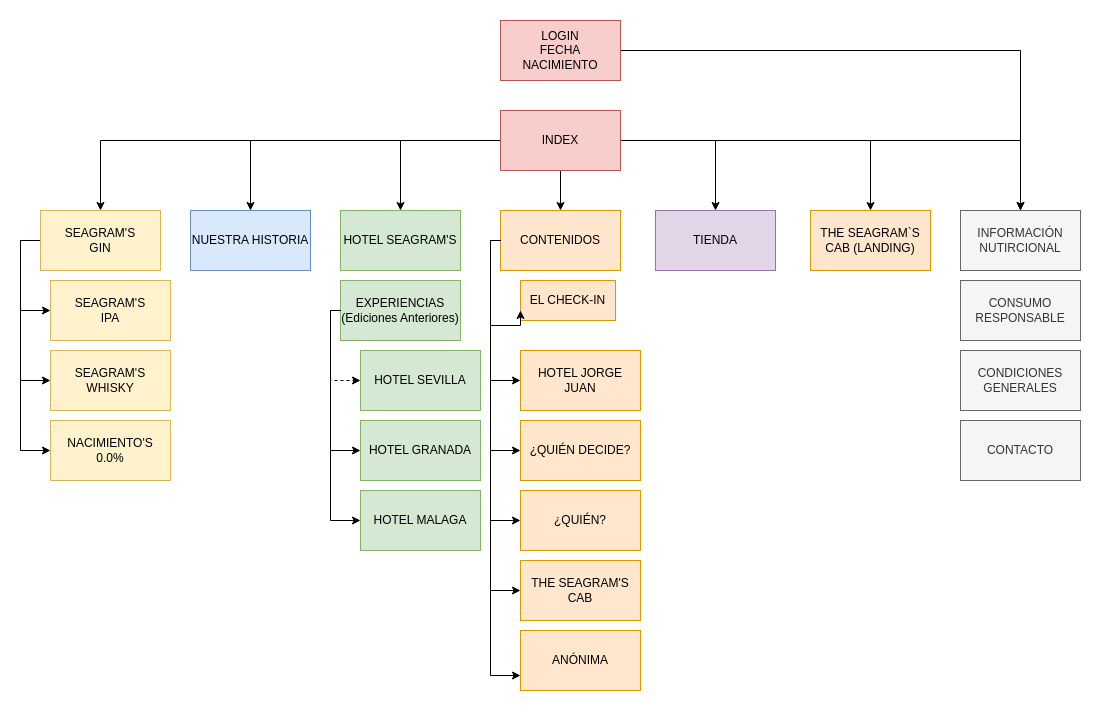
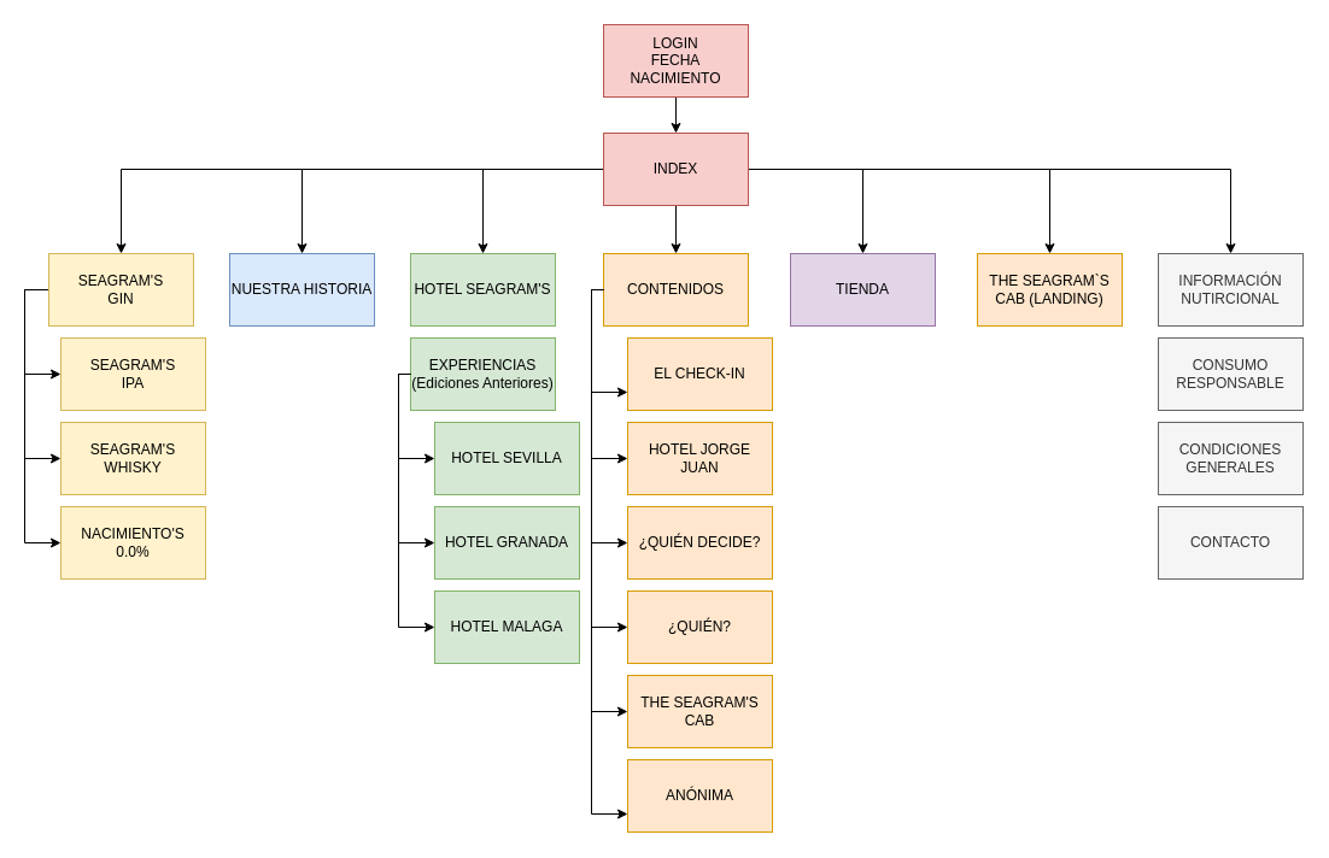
  <mxCell id="0" />
  <mxCell id="1" parent="0" />
- <mxCell id="2" style="edgeStyle=orthogonalEdgeStyle;rounded=0;orthogonalLoop=1;jettySize=auto;html=1;" parent="1" source="3" target="47" edge="1"><mxGeometry relative="1" as="geometry" /></mxCell>
+ <mxCell id="2" style="edgeStyle=orthogonalEdgeStyle;rounded=0;orthogonalLoop=1;jettySize=auto;html=1;entryX=0.5;entryY=0;entryDx=0;entryDy=0;" parent="1" source="3" target="11" edge="1"><mxGeometry relative="1" as="geometry" /></mxCell>
  <mxCell id="3" value="&lt;div&gt;LOGIN&lt;/div&gt;&lt;div&gt;FECHA NACIMIENTO&lt;br&gt;&lt;/div&gt;" style="rounded=0;html=1;fillColor=#f8cecc;strokeColor=#b85450;whiteSpace=wrap;" parent="1" vertex="1"><mxGeometry x="500" y="20" width="120" height="60" as="geometry" /></mxCell>
  <mxCell id="4" style="edgeStyle=orthogonalEdgeStyle;rounded=0;orthogonalLoop=1;jettySize=auto;html=1;entryX=0.5;entryY=0;entryDx=0;entryDy=0;" parent="1" source="11" target="34" edge="1"><mxGeometry relative="1" as="geometry" /></mxCell>
  <mxCell id="5" style="edgeStyle=orthogonalEdgeStyle;rounded=0;orthogonalLoop=1;jettySize=auto;html=1;" parent="1" source="11" target="14" edge="1"><mxGeometry relative="1" as="geometry" /></mxCell>
  <mxCell id="6" style="edgeStyle=orthogonalEdgeStyle;rounded=0;orthogonalLoop=1;jettySize=auto;html=1;" parent="1" source="11" target="47" edge="1"><mxGeometry relative="1" as="geometry" /></mxCell>
  <mxCell id="7" style="edgeStyle=orthogonalEdgeStyle;rounded=0;orthogonalLoop=1;jettySize=auto;html=1;entryX=0.5;entryY=0;entryDx=0;entryDy=0;" parent="1" source="11" target="13" edge="1"><mxGeometry relative="1" as="geometry" /></mxCell>
  <mxCell id="8" style="edgeStyle=orthogonalEdgeStyle;rounded=0;orthogonalLoop=1;jettySize=auto;html=1;" parent="1" source="11" target="24" edge="1"><mxGeometry relative="1" as="geometry" /></mxCell>
  <mxCell id="9" style="edgeStyle=orthogonalEdgeStyle;rounded=0;orthogonalLoop=1;jettySize=auto;html=1;" parent="1" source="11" target="12" edge="1"><mxGeometry relative="1" as="geometry" /></mxCell>
  <mxCell id="10" style="edgeStyle=orthogonalEdgeStyle;rounded=0;orthogonalLoop=1;jettySize=auto;html=1;" parent="1" source="11" target="19" edge="1"><mxGeometry relative="1" as="geometry" /></mxCell>
  <mxCell id="11" value="&lt;div&gt;INDEX&lt;/div&gt;" style="rounded=0;html=1;fillColor=#f8cecc;strokeColor=#b85450;whiteSpace=wrap;" parent="1" vertex="1"><mxGeometry x="500" y="110" width="120" height="60" as="geometry" /></mxCell>
  <mxCell id="12" value="NUESTRA HISTORIA" style="rounded=0;html=1;fillColor=#dae8fc;strokeColor=#6c8ebf;whiteSpace=wrap;" parent="1" vertex="1"><mxGeometry x="190" y="210" width="120" height="60" as="geometry" /></mxCell>
  <mxCell id="13" value="&lt;div&gt;TIENDA&lt;br&gt;&lt;/div&gt;" style="rounded=0;html=1;fillColor=#e1d5e7;strokeColor=#9673a6;whiteSpace=wrap;" parent="1" vertex="1"><mxGeometry x="655" y="210" width="120" height="60" as="geometry" /></mxCell>
  <mxCell id="14" value="THE SEAGRAM`S CAB (LANDING)" style="rounded=0;html=1;fillColor=#ffe6cc;strokeColor=#d79b00;whiteSpace=wrap;" parent="1" vertex="1"><mxGeometry x="810" y="210" width="120" height="60" as="geometry" /></mxCell>
  <mxCell id="15" value="" style="group;whiteSpace=wrap;" parent="1" vertex="1" connectable="0"><mxGeometry x="20" y="210" width="150" height="270" as="geometry" /></mxCell>
  <mxCell id="16" style="edgeStyle=orthogonalEdgeStyle;rounded=0;orthogonalLoop=1;jettySize=auto;html=1;entryX=0;entryY=0.5;entryDx=0;entryDy=0;" parent="15" edge="1"><mxGeometry relative="1" as="geometry"><mxPoint x="10" y="30" as="sourcePoint" /><mxPoint x="30.0" y="100" as="targetPoint" /><Array as="points"><mxPoint y="30" /><mxPoint y="100" /></Array></mxGeometry></mxCell>
  <mxCell id="17" style="edgeStyle=orthogonalEdgeStyle;rounded=0;orthogonalLoop=1;jettySize=auto;html=1;entryX=0;entryY=0.5;entryDx=0;entryDy=0;" parent="15" edge="1"><mxGeometry relative="1" as="geometry"><mxPoint x="10" y="30" as="sourcePoint" /><mxPoint x="30.0" y="170" as="targetPoint" /><Array as="points"><mxPoint y="30" /><mxPoint y="170" /></Array></mxGeometry></mxCell>
  <mxCell id="18" style="edgeStyle=orthogonalEdgeStyle;rounded=0;orthogonalLoop=1;jettySize=auto;html=1;entryX=0;entryY=0.5;entryDx=0;entryDy=0;exitX=0;exitY=0.5;exitDx=0;exitDy=0;" parent="15" source="19" edge="1"><mxGeometry relative="1" as="geometry"><mxPoint x="10" y="30" as="sourcePoint" /><mxPoint x="30.0" y="240" as="targetPoint" /><Array as="points"><mxPoint y="30" /><mxPoint y="240" /></Array></mxGeometry></mxCell>
  <mxCell id="19" value="&lt;div&gt;SEAGRAM'S &lt;br&gt;&lt;/div&gt;&lt;div&gt;GIN&lt;br&gt;&lt;/div&gt;" style="rounded=0;html=1;container=0;fillColor=#fff2cc;strokeColor=#d6b656;whiteSpace=wrap;" parent="15" vertex="1"><mxGeometry x="20.0" width="120" height="60" as="geometry"><mxRectangle x="20.0" width="110" height="40" as="alternateBounds" /></mxGeometry></mxCell>
  <mxCell id="20" value="&lt;div&gt;SEAGRAM'S &lt;br&gt;&lt;/div&gt;&lt;div&gt;IPA&lt;br&gt;&lt;/div&gt;" style="rounded=0;html=1;fillColor=#fff2cc;strokeColor=#d6b656;container=0;whiteSpace=wrap;" parent="15" vertex="1"><mxGeometry x="30.0" y="70" width="120" height="60" as="geometry" /></mxCell>
  <mxCell id="21" value="&lt;div&gt;SEAGRAM'S &lt;br&gt;&lt;/div&gt;&lt;div&gt;WHISKY&lt;br&gt;&lt;/div&gt;" style="rounded=0;html=1;fillColor=#fff2cc;strokeColor=#d6b656;container=0;whiteSpace=wrap;" parent="15" vertex="1"><mxGeometry x="30.0" y="140" width="120" height="60" as="geometry" /></mxCell>
  <mxCell id="22" value="&lt;div&gt;NACIMIENTO'S &lt;br&gt;&lt;/div&gt;&lt;div&gt;0.0%&lt;br&gt;&lt;/div&gt;" style="rounded=0;html=1;fillColor=#fff2cc;strokeColor=#d6b656;container=0;whiteSpace=wrap;" parent="15" vertex="1"><mxGeometry x="30.0" y="210" width="120" height="60" as="geometry" /></mxCell>
  <mxCell id="23" value="" style="group;whiteSpace=wrap;" parent="1" vertex="1" connectable="0"><mxGeometry x="330" y="210" width="150" height="340" as="geometry" /></mxCell>
  <mxCell id="24" value="&lt;div&gt;HOTEL SEAGRAM'S&lt;/div&gt;" style="rounded=0;html=1;fillColor=#d5e8d4;strokeColor=#82b366;container=0;whiteSpace=wrap;" parent="23" vertex="1"><mxGeometry x="10" width="120" height="60" as="geometry" /></mxCell>
  <mxCell id="25" value="&lt;div&gt;EXPERIENCIAS&lt;/div&gt;&lt;div&gt;(Ediciones Anteriores)&lt;br&gt;&lt;/div&gt;" style="rounded=0;html=1;fillColor=#d5e8d4;strokeColor=#82b366;container=0;whiteSpace=wrap;" parent="23" vertex="1"><mxGeometry x="10" y="70" width="120" height="60" as="geometry" /></mxCell>
  <mxCell id="26" value="HOTEL MALAGA" style="rounded=0;html=1;fillColor=#d5e8d4;strokeColor=#82b366;container=0;whiteSpace=wrap;" parent="23" vertex="1"><mxGeometry x="30" y="280" width="120" height="60" as="geometry" /></mxCell>
  <mxCell id="27" style="edgeStyle=orthogonalEdgeStyle;rounded=0;orthogonalLoop=1;jettySize=auto;html=1;entryX=0;entryY=0.5;entryDx=0;entryDy=0;" parent="23" source="25" target="26" edge="1"><mxGeometry relative="1" as="geometry"><Array as="points"><mxPoint y="100" /><mxPoint y="310" /></Array></mxGeometry></mxCell>
  <mxCell id="28" value="HOTEL SEVILLA" style="rounded=0;html=1;fillColor=#d5e8d4;strokeColor=#82b366;container=0;whiteSpace=wrap;" parent="23" vertex="1"><mxGeometry x="30" y="140" width="120" height="60" as="geometry" /></mxCell>
- <mxCell id="29" style="edgeStyle=orthogonalEdgeStyle;rounded=0;orthogonalLoop=1;jettySize=auto;html=1;entryX=0;entryY=0.5;entryDx=0;entryDy=0;dashed=1;" parent="23" source="25" target="28" edge="1"><mxGeometry relative="1" as="geometry"><Array as="points"><mxPoint y="100" /><mxPoint y="170" /></Array></mxGeometry></mxCell>
+ <mxCell id="29" style="edgeStyle=orthogonalEdgeStyle;rounded=0;orthogonalLoop=1;jettySize=auto;html=1;entryX=0;entryY=0.5;entryDx=0;entryDy=0;" parent="23" source="25" target="28" edge="1"><mxGeometry relative="1" as="geometry"><Array as="points"><mxPoint y="100" /><mxPoint y="170" /></Array></mxGeometry></mxCell>
  <mxCell id="30" value="HOTEL GRANADA" style="rounded=0;html=1;fillColor=#d5e8d4;strokeColor=#82b366;container=0;whiteSpace=wrap;" parent="23" vertex="1"><mxGeometry x="30" y="210" width="120" height="60" as="geometry" /></mxCell>
  <mxCell id="31" style="edgeStyle=orthogonalEdgeStyle;rounded=0;orthogonalLoop=1;jettySize=auto;html=1;entryX=0;entryY=0.5;entryDx=0;entryDy=0;" parent="23" source="25" target="30" edge="1"><mxGeometry relative="1" as="geometry"><Array as="points"><mxPoint y="100" /><mxPoint y="240" /></Array></mxGeometry></mxCell>
  <mxCell id="32" value="" style="group" parent="1" vertex="1" connectable="0"><mxGeometry x="490" y="210" width="150" height="480" as="geometry" /></mxCell>
  <mxCell id="33" style="edgeStyle=orthogonalEdgeStyle;rounded=0;orthogonalLoop=1;jettySize=auto;html=1;" parent="32" source="34" edge="1"><mxGeometry relative="1" as="geometry"><mxPoint x="30" y="465" as="targetPoint" /><Array as="points"><mxPoint y="30" /><mxPoint y="465" /></Array></mxGeometry></mxCell>
  <mxCell id="34" value="CONTENIDOS" style="rounded=0;html=1;container=0;fillColor=#ffe6cc;strokeColor=#d79b00;whiteSpace=wrap;" parent="32" vertex="1"><mxGeometry x="10" width="120" height="60" as="geometry" /></mxCell>
- <mxCell id="35" value="EL CHECK-IN" style="rounded=0;html=1;container=0;fillColor=#ffe6cc;strokeColor=#d79b00;whiteSpace=wrap;" parent="32" vertex="1"><mxGeometry x="30" y="70" width="95" height="40" as="geometry" /></mxCell>
+ <mxCell id="35" value="EL CHECK-IN" style="rounded=0;html=1;container=0;fillColor=#ffe6cc;strokeColor=#d79b00;whiteSpace=wrap;" parent="32" vertex="1"><mxGeometry x="30" y="70" width="120" height="60" as="geometry" /></mxCell>
  <mxCell id="36" style="edgeStyle=orthogonalEdgeStyle;rounded=0;orthogonalLoop=1;jettySize=auto;html=1;entryX=0;entryY=0.75;entryDx=0;entryDy=0;" parent="32" source="34" target="35" edge="1"><mxGeometry relative="1" as="geometry"><Array as="points"><mxPoint y="30" /><mxPoint y="115" /></Array></mxGeometry></mxCell>
  <mxCell id="37" value="&lt;div&gt;HOTEL JORGE JUAN&lt;/div&gt;" style="rounded=0;html=1;container=0;fillColor=#ffe6cc;strokeColor=#d79b00;whiteSpace=wrap;" parent="32" vertex="1"><mxGeometry x="30" y="140" width="120" height="60" as="geometry" /></mxCell>
  <mxCell id="38" style="edgeStyle=orthogonalEdgeStyle;rounded=0;orthogonalLoop=1;jettySize=auto;html=1;entryX=0;entryY=0.5;entryDx=0;entryDy=0;" parent="32" source="34" target="37" edge="1"><mxGeometry relative="1" as="geometry"><Array as="points"><mxPoint y="30" /><mxPoint y="170" /></Array></mxGeometry></mxCell>
  <mxCell id="39" value="¿QUIÉN DECIDE?" style="rounded=0;html=1;container=0;fillColor=#ffe6cc;strokeColor=#d79b00;whiteSpace=wrap;" parent="32" vertex="1"><mxGeometry x="30" y="210" width="120" height="60" as="geometry" /></mxCell>
  <mxCell id="40" style="edgeStyle=orthogonalEdgeStyle;rounded=0;orthogonalLoop=1;jettySize=auto;html=1;entryX=0;entryY=0.5;entryDx=0;entryDy=0;" parent="32" source="34" target="39" edge="1"><mxGeometry relative="1" as="geometry"><Array as="points"><mxPoint y="30" /><mxPoint y="240" /></Array></mxGeometry></mxCell>
  <mxCell id="41" value="¿QUIÉN?" style="rounded=0;html=1;container=0;fillColor=#ffe6cc;strokeColor=#d79b00;whiteSpace=wrap;" parent="32" vertex="1"><mxGeometry x="30" y="280" width="120" height="60" as="geometry" /></mxCell>
  <mxCell id="42" style="edgeStyle=orthogonalEdgeStyle;rounded=0;orthogonalLoop=1;jettySize=auto;html=1;entryX=0;entryY=0.5;entryDx=0;entryDy=0;" parent="32" source="34" target="41" edge="1"><mxGeometry relative="1" as="geometry"><Array as="points"><mxPoint y="30" /><mxPoint y="310" /></Array></mxGeometry></mxCell>
  <mxCell id="43" value="THE SEAGRAM'S CAB" style="rounded=0;html=1;container=0;fillColor=#ffe6cc;strokeColor=#d79b00;whiteSpace=wrap;" parent="32" vertex="1"><mxGeometry x="30" y="350" width="120" height="60" as="geometry" /></mxCell>
  <mxCell id="44" style="edgeStyle=orthogonalEdgeStyle;rounded=0;orthogonalLoop=1;jettySize=auto;html=1;entryX=0;entryY=0.5;entryDx=0;entryDy=0;" parent="32" source="34" target="43" edge="1"><mxGeometry relative="1" as="geometry"><Array as="points"><mxPoint y="30" /><mxPoint y="380" /></Array></mxGeometry></mxCell>
  <mxCell id="45" value="ANÓNIMA" style="rounded=0;html=1;container=0;fillColor=#ffe6cc;strokeColor=#d79b00;whiteSpace=wrap;" parent="32" vertex="1"><mxGeometry x="30" y="420" width="120" height="60" as="geometry" /></mxCell>
  <mxCell id="46" value="" style="group" parent="1" vertex="1" connectable="0"><mxGeometry x="960" y="210" width="120" height="270" as="geometry" /></mxCell>
  <mxCell id="47" value="&lt;div&gt;INFORMACIÓN NUTIRCIONAL&lt;br&gt;&lt;/div&gt;" style="rounded=0;html=1;fillColor=#f5f5f5;strokeColor=#666666;fontColor=#333333;whiteSpace=wrap;" parent="46" vertex="1"><mxGeometry width="120" height="60" as="geometry" /></mxCell>
  <mxCell id="48" value="CONSUMO RESPONSABLE " style="rounded=0;html=1;fillColor=#f5f5f5;fontColor=#333333;strokeColor=#666666;whiteSpace=wrap;" parent="46" vertex="1"><mxGeometry y="70" width="120" height="60" as="geometry" /></mxCell>
  <mxCell id="49" value="&lt;div&gt;CONTACTO&lt;/div&gt;" style="rounded=0;html=1;fillColor=#f5f5f5;fontColor=#333333;strokeColor=#666666;whiteSpace=wrap;" parent="46" vertex="1"><mxGeometry y="210" width="120" height="60" as="geometry" /></mxCell>
  <mxCell id="50" value="CONDICIONES GENERALES" style="rounded=0;html=1;fillColor=#f5f5f5;fontColor=#333333;strokeColor=#666666;whiteSpace=wrap;" parent="46" vertex="1"><mxGeometry y="140" width="120" height="60" as="geometry" /></mxCell>
